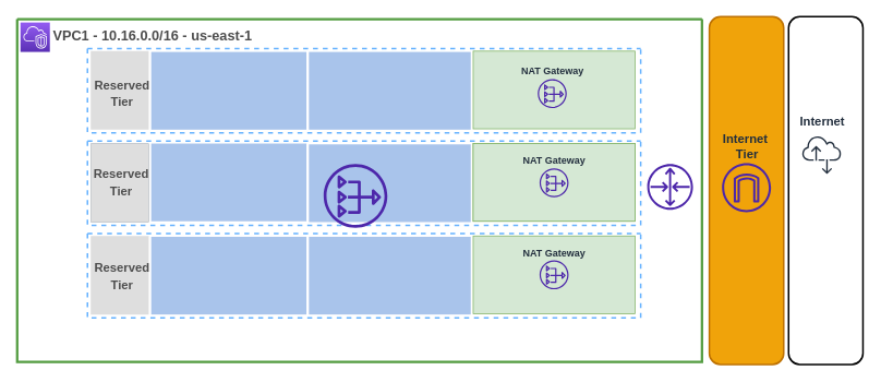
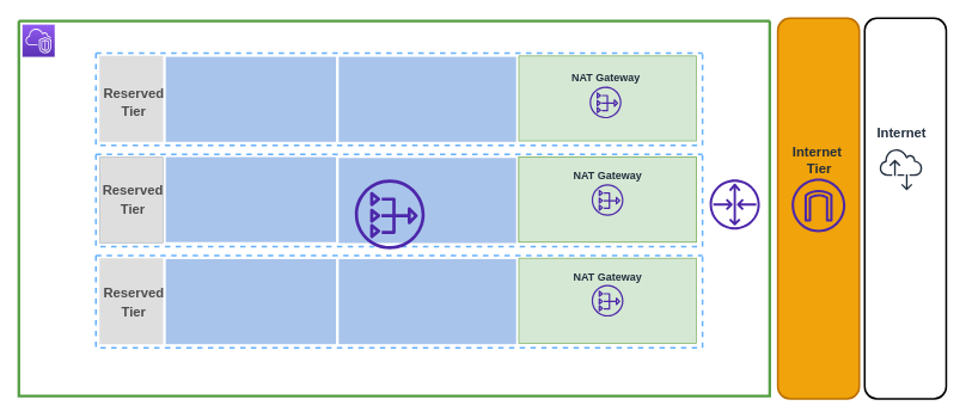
  <mxCell id="0" />
  <mxCell id="1" parent="0" />
  <mxCell id="2" value="" style="swimlane;startSize=0;strokeColor=#539C40;strokeWidth=3;labelPosition=center;verticalLabelPosition=top;align=center;verticalAlign=bottom;" vertex="1" parent="1"><mxGeometry x="20" y="23" width="838" height="419" as="geometry" /></mxCell>
  <mxCell id="3" value="" style="sketch=0;points=[[0,0,0],[0.25,0,0],[0.5,0,0],[0.75,0,0],[1,0,0],[0,1,0],[0.25,1,0],[0.5,1,0],[0.75,1,0],[1,1,0],[0,0.25,0],[0,0.5,0],[0,0.75,0],[1,0.25,0],[1,0.5,0],[1,0.75,0]];outlineConnect=0;fontColor=#232F3E;gradientColor=#945DF2;gradientDirection=north;fillColor=#5A30B5;strokeColor=#ffffff;dashed=0;verticalLabelPosition=bottom;verticalAlign=top;align=center;html=1;fontSize=12;fontStyle=0;aspect=fixed;shape=mxgraph.aws4.resourceIcon;resIcon=mxgraph.aws4.vpc;" vertex="1" parent="2"><mxGeometry x="4" y="4" width="36" height="36" as="geometry" /></mxCell>
  <mxCell id="4" value="" style="sketch=0;outlineConnect=0;fontColor=#232F3E;gradientColor=none;fillColor=#4D27AA;strokeColor=none;dashed=0;verticalLabelPosition=bottom;verticalAlign=top;align=center;html=1;fontSize=12;fontStyle=0;aspect=fixed;pointerEvents=1;shape=mxgraph.aws4.router;" vertex="1" parent="2"><mxGeometry x="771" y="177" width="56" height="56" as="geometry" /></mxCell>
  <mxCell id="5" value="" style="swimlane;startSize=0;strokeColor=#66B2FF;strokeWidth=2;dashed=1;" vertex="1" parent="2"><mxGeometry x="86" y="149" width="677" height="103" as="geometry" /></mxCell>
  <mxCell id="6" value="" style="verticalLabelPosition=bottom;verticalAlign=top;html=1;shape=mxgraph.basic.rect;fillColor2=none;strokeWidth=1;size=20;indent=5;fillColor=#647687;fontColor=#ffffff;strokeColor=none;" vertex="1" parent="5"><mxGeometry x="4" y="3" width="71" height="96" as="geometry" /></mxCell>
  <mxCell id="7" value="" style="rounded=0;whiteSpace=wrap;html=1;fontFamily=Helvetica;fontSize=15;strokeWidth=2;fillColor=#A9C4EB;strokeColor=none;" vertex="1" parent="5"><mxGeometry x="78" y="3" width="190" height="95" as="geometry" /></mxCell>
  <mxCell id="8" value="" style="rounded=0;whiteSpace=wrap;html=1;fontFamily=Helvetica;fontSize=15;strokeWidth=2;fillColor=#A9C4EB;strokeColor=none;" vertex="1" parent="5"><mxGeometry x="271" y="4" width="198" height="95" as="geometry" /></mxCell>
  <mxCell id="9" value="" style="rounded=0;whiteSpace=wrap;html=1;fontFamily=Helvetica;fontSize=15;strokeWidth=1;fillColor=#d5e8d4;strokeColor=#82b366;" vertex="1" parent="5"><mxGeometry x="472" y="3" width="198" height="95" as="geometry" /></mxCell>
  <mxCell id="10" value="" style="swimlane;startSize=0;strokeColor=#66B2FF;strokeWidth=2;dashed=1;" vertex="1" parent="2"><mxGeometry x="86" y="262" width="677" height="103" as="geometry" /></mxCell>
  <mxCell id="11" value="" style="verticalLabelPosition=bottom;verticalAlign=top;html=1;shape=mxgraph.basic.rect;fillColor2=none;strokeWidth=1;size=20;indent=5;fillColor=#DEDEDE;fontColor=#ffffff;strokeColor=none;" vertex="1" parent="10"><mxGeometry x="4" y="3" width="71" height="96" as="geometry" /></mxCell>
  <mxCell id="12" value="" style="rounded=0;whiteSpace=wrap;html=1;fontFamily=Helvetica;fontSize=15;strokeWidth=2;fillColor=#A9C4EB;strokeColor=none;" vertex="1" parent="10"><mxGeometry x="78" y="4" width="190" height="95" as="geometry" /></mxCell>
  <mxCell id="13" value="" style="rounded=0;whiteSpace=wrap;html=1;fontFamily=Helvetica;fontSize=15;strokeWidth=2;fillColor=#A9C4EB;strokeColor=none;" vertex="1" parent="10"><mxGeometry x="271" y="4" width="198" height="95" as="geometry" /></mxCell>
  <mxCell id="14" value="" style="rounded=0;whiteSpace=wrap;html=1;fontFamily=Helvetica;fontSize=15;strokeWidth=1;fillColor=#d5e8d4;strokeColor=#82b366;" vertex="1" parent="10"><mxGeometry x="472" y="3" width="198" height="95" as="geometry" /></mxCell>
  <mxCell id="15" value="" style="swimlane;startSize=0;strokeColor=#66B2FF;strokeWidth=2;dashed=1;" vertex="1" parent="10"><mxGeometry y="-226" width="677" height="103" as="geometry" /></mxCell>
  <mxCell id="16" value="" style="verticalLabelPosition=bottom;verticalAlign=top;html=1;shape=mxgraph.basic.rect;fillColor2=none;strokeWidth=1;size=20;indent=5;fillColor=#DEDEDE;fontColor=#ffffff;strokeColor=none;" vertex="1" parent="15"><mxGeometry x="4" y="3" width="71" height="96" as="geometry" /></mxCell>
  <mxCell id="17" value="" style="rounded=0;whiteSpace=wrap;html=1;fontFamily=Helvetica;fontSize=15;strokeWidth=2;fillColor=#A9C4EB;strokeColor=none;" vertex="1" parent="15"><mxGeometry x="78" y="4" width="190" height="95" as="geometry" /></mxCell>
  <mxCell id="18" value="" style="rounded=0;whiteSpace=wrap;html=1;fontFamily=Helvetica;fontSize=15;strokeWidth=2;fillColor=#A9C4EB;strokeColor=none;" vertex="1" parent="15"><mxGeometry x="271" y="4" width="198" height="95" as="geometry" /></mxCell>
  <mxCell id="19" value="" style="rounded=0;whiteSpace=wrap;html=1;fontFamily=Helvetica;fontSize=15;strokeWidth=1;fillColor=#d5e8d4;strokeColor=#82b366;" vertex="1" parent="15"><mxGeometry x="472" y="3" width="198" height="95" as="geometry" /></mxCell>
  <mxCell id="20" value="&lt;b style=&quot;font-size: 15px;&quot;&gt;Reserved &lt;br&gt;Tier&lt;/b&gt;" style="text;html=1;align=center;verticalAlign=middle;resizable=0;points=[];autosize=1;strokeColor=none;fillColor=none;fontSize=17;fontFamily=Helvetica;fontColor=#4D4D4D;" vertex="1" parent="15"><mxGeometry x="2.5" y="33" width="78" height="44" as="geometry" /></mxCell>
  <mxCell id="21" value="NAT Gateway" style="sketch=0;outlineConnect=0;fontColor=#232F3E;gradientColor=none;fillColor=#4D27AA;strokeColor=none;dashed=0;verticalLabelPosition=top;verticalAlign=bottom;align=center;html=1;fontSize=12;fontStyle=1;aspect=fixed;pointerEvents=1;shape=mxgraph.aws4.nat_gateway;fontFamily=Helvetica;labelPosition=center;" vertex="1" parent="15"><mxGeometry x="551" y="37.25" width="35.5" height="35.5" as="geometry" /></mxCell>
  <mxCell id="22" value="" style="verticalLabelPosition=bottom;verticalAlign=top;html=1;shape=mxgraph.basic.rect;fillColor2=none;strokeWidth=1;size=20;indent=5;fillColor=#DEDEDE;fontColor=#ffffff;strokeColor=none;" vertex="1" parent="10"><mxGeometry x="4" y="-110" width="71" height="96" as="geometry" /></mxCell>
  <mxCell id="23" value="" style="rounded=0;whiteSpace=wrap;html=1;fontFamily=Helvetica;fontSize=15;strokeWidth=1;fillColor=#d5e8d4;strokeColor=#82b366;" vertex="1" parent="10"><mxGeometry x="472" y="-110" width="198" height="95" as="geometry" /></mxCell>
  <mxCell id="24" value="&lt;b style=&quot;font-size: 15px;&quot;&gt;Reserved &lt;br&gt;Tier&lt;/b&gt;" style="text;html=1;align=center;verticalAlign=middle;resizable=0;points=[];autosize=1;strokeColor=none;fillColor=none;fontSize=17;fontFamily=Helvetica;fontColor=#4D4D4D;" vertex="1" parent="10"><mxGeometry x="3" y="29.5" width="78" height="44" as="geometry" /></mxCell>
  <mxCell id="25" value="NAT Gateway" style="sketch=0;outlineConnect=0;fontColor=#232F3E;gradientColor=none;fillColor=#4D27AA;strokeColor=none;dashed=0;verticalLabelPosition=top;verticalAlign=bottom;align=center;html=1;fontSize=12;fontStyle=1;aspect=fixed;pointerEvents=1;shape=mxgraph.aws4.nat_gateway;fontFamily=Helvetica;labelPosition=center;" vertex="1" parent="10"><mxGeometry x="553.25" y="-79.75" width="35.5" height="35.5" as="geometry" /></mxCell>
  <mxCell id="26" value="NAT Gateway" style="sketch=0;outlineConnect=0;fontColor=#232F3E;gradientColor=none;fillColor=#4D27AA;strokeColor=none;dashed=0;verticalLabelPosition=top;verticalAlign=bottom;align=center;html=1;fontSize=12;fontStyle=1;aspect=fixed;pointerEvents=1;shape=mxgraph.aws4.nat_gateway;fontFamily=Helvetica;labelPosition=center;" vertex="1" parent="10"><mxGeometry x="553.25" y="32.75" width="35.5" height="35.5" as="geometry" /></mxCell>
- <mxCell id="27" value="&lt;b style=&quot;font-size: 17px;&quot;&gt;VPC1 - 10.16.0.0/16 - us-east-1&lt;/b&gt;" style="text;html=1;align=left;verticalAlign=middle;resizable=0;points=[];autosize=1;strokeColor=none;fillColor=none;fontSize=15;fontFamily=Helvetica;fontColor=#4D4D4D;" vertex="1" parent="2"><mxGeometry x="42" y="11" width="254" height="22" as="geometry" /></mxCell>
  <mxCell id="28" value="" style="rounded=1;whiteSpace=wrap;html=1;strokeColor=#BD7000;strokeWidth=2;fillColor=#f0a30a;fontColor=#000000;" vertex="1" parent="1"><mxGeometry x="867" y="20" width="91" height="425" as="geometry" /></mxCell>
  <mxCell id="29" value="" style="rounded=1;whiteSpace=wrap;html=1;strokeColor=#000000;strokeWidth=2;fillColor=#FFFFFF;fontColor=#000000;" vertex="1" parent="1"><mxGeometry x="964" y="20" width="91" height="425" as="geometry" /></mxCell>
  <mxCell id="30" value="Internet" style="sketch=0;outlineConnect=0;fontColor=#232F3E;gradientColor=none;strokeColor=#232F3E;fillColor=#ffffff;dashed=0;verticalLabelPosition=top;verticalAlign=bottom;align=center;html=1;fontSize=15;fontStyle=1;aspect=fixed;shape=mxgraph.aws4.resourceIcon;resIcon=mxgraph.aws4.internet_alt2;labelPosition=center;direction=east;fontFamily=Helvetica;" vertex="1" parent="1"><mxGeometry x="974.5" y="159" width="60" height="60" as="geometry" /></mxCell>
  <mxCell id="31" value="Internet&amp;nbsp;&lt;br&gt;Tier&lt;br&gt;" style="sketch=0;outlineConnect=0;fontColor=#232F3E;gradientColor=none;fillColor=#4D27AA;strokeColor=none;dashed=0;verticalLabelPosition=top;verticalAlign=bottom;align=center;html=1;fontSize=15;fontStyle=1;aspect=fixed;pointerEvents=1;shape=mxgraph.aws4.internet_gateway;fontFamily=Helvetica;labelPosition=center;" vertex="1" parent="1"><mxGeometry x="882.5" y="199" width="60" height="60" as="geometry" /></mxCell>
  <mxCell id="32" value="&lt;b style=&quot;font-size: 15px;&quot;&gt;Reserved &lt;br&gt;Tier&lt;/b&gt;" style="text;html=1;align=center;verticalAlign=middle;resizable=0;points=[];autosize=1;strokeColor=none;fillColor=none;fontSize=17;fontFamily=Helvetica;fontColor=#4D4D4D;" vertex="1" parent="1"><mxGeometry x="107.5" y="201" width="78" height="44" as="geometry" /></mxCell>
  <mxCell id="33" value="" style="sketch=0;outlineConnect=0;fontColor=#232F3E;gradientColor=none;fillColor=#4D27AA;strokeColor=none;dashed=0;verticalLabelPosition=bottom;verticalAlign=top;align=center;html=1;fontSize=12;fontStyle=0;aspect=fixed;pointerEvents=1;shape=mxgraph.aws4.nat_gateway;fontFamily=Helvetica;" vertex="1" parent="1"><mxGeometry x="395" y="200" width="78" height="78" as="geometry" /></mxCell>
